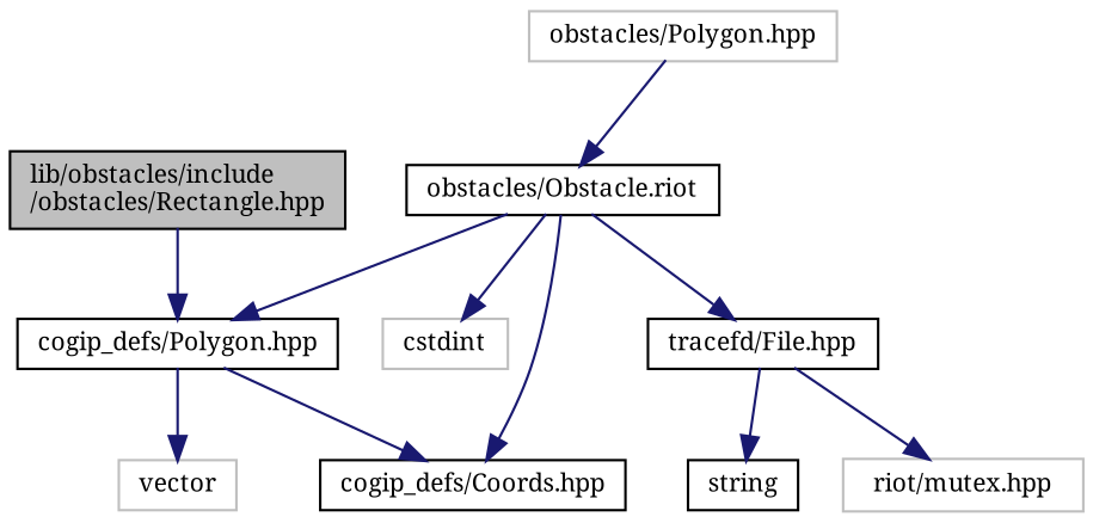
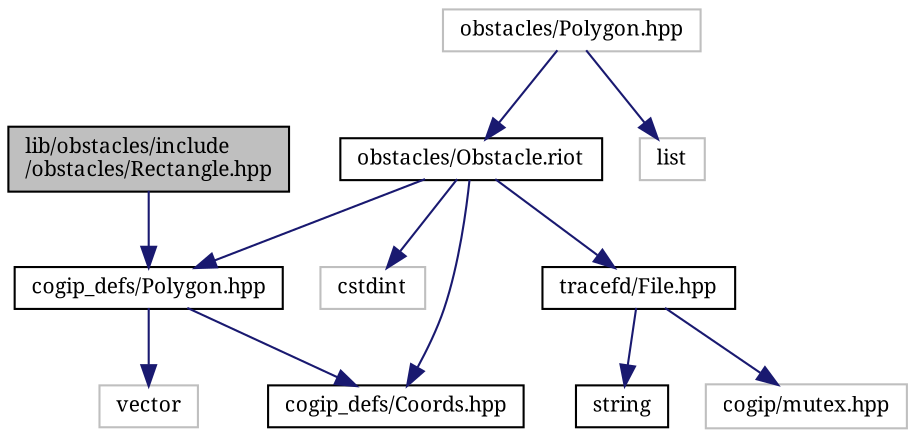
  digraph {
    fontname="Noto Serif"
    node [color=black fontname="Noto Serif" fontsize=10 shape=record]
    edge [color=midnightblue fontname="Noto Serif" fontsize=10 labelfontname=Helvetica labelfontsize=10 style=solid]
    n1 [fillcolor=grey75 fontcolor=black height=0.2 label="lib/obstacles/include\l/obstacles/Rectangle.hpp" style=filled width=0.4]
    n2 [height=0.2 label="cogip_defs/Polygon.hpp" width=0.4]
    n3 [color=grey75 height=0.2 label="obstacles/Polygon.hpp" width=0.4]
    n4 [height=0.2 label="obstacles/Obstacle.riot" width=0.4]
+   n5 [color=grey75 height=0.2 label=list width=0.4]
    n6 [color=grey75 height=0.2 label=cstdint width=0.4]
    n7 [height=0.2 label="cogip_defs/Coords.hpp" width=0.4]
    n8 [height=0.2 label="tracefd/File.hpp" width=0.4]
    n9 [color=grey75 height=0.2 label=vector width=0.4]
    n10 [height=0.2 label=string width=0.4]
-   n11 [color=grey75 height=0.2 label="riot/mutex.hpp" width=0.4]
+   n11 [color=grey75 height=0.2 label="cogip/mutex.hpp" width=0.4]
    n1 -> n2
    n2 -> n7
    n2 -> n9
    n3 -> n4
+   n3 -> n5
    n4 -> n2
    n4 -> n6
    n4 -> n7
    n4 -> n8
    n8 -> n10
    n8 -> n11
  }
